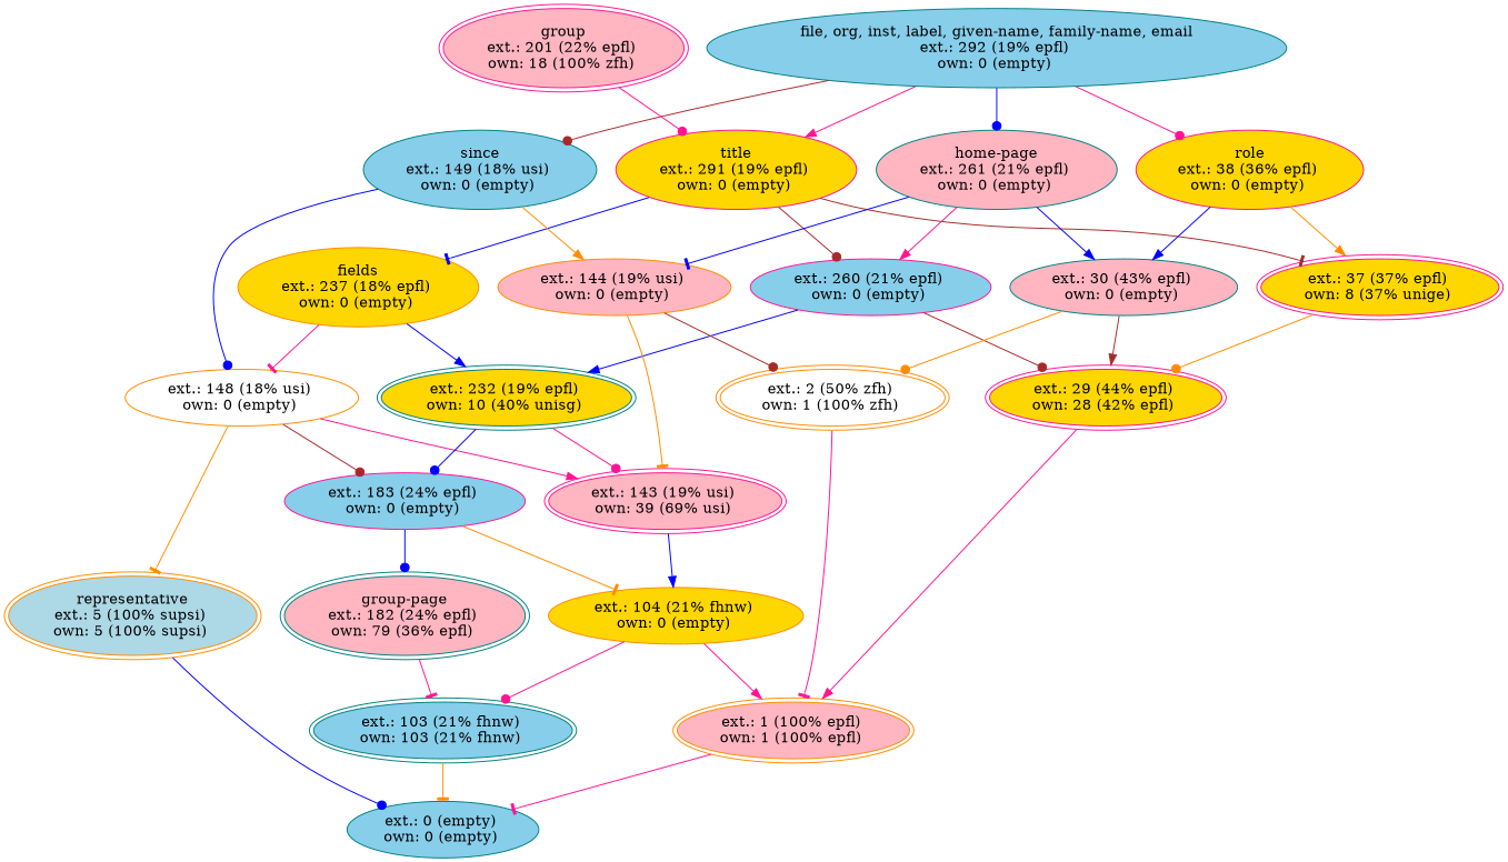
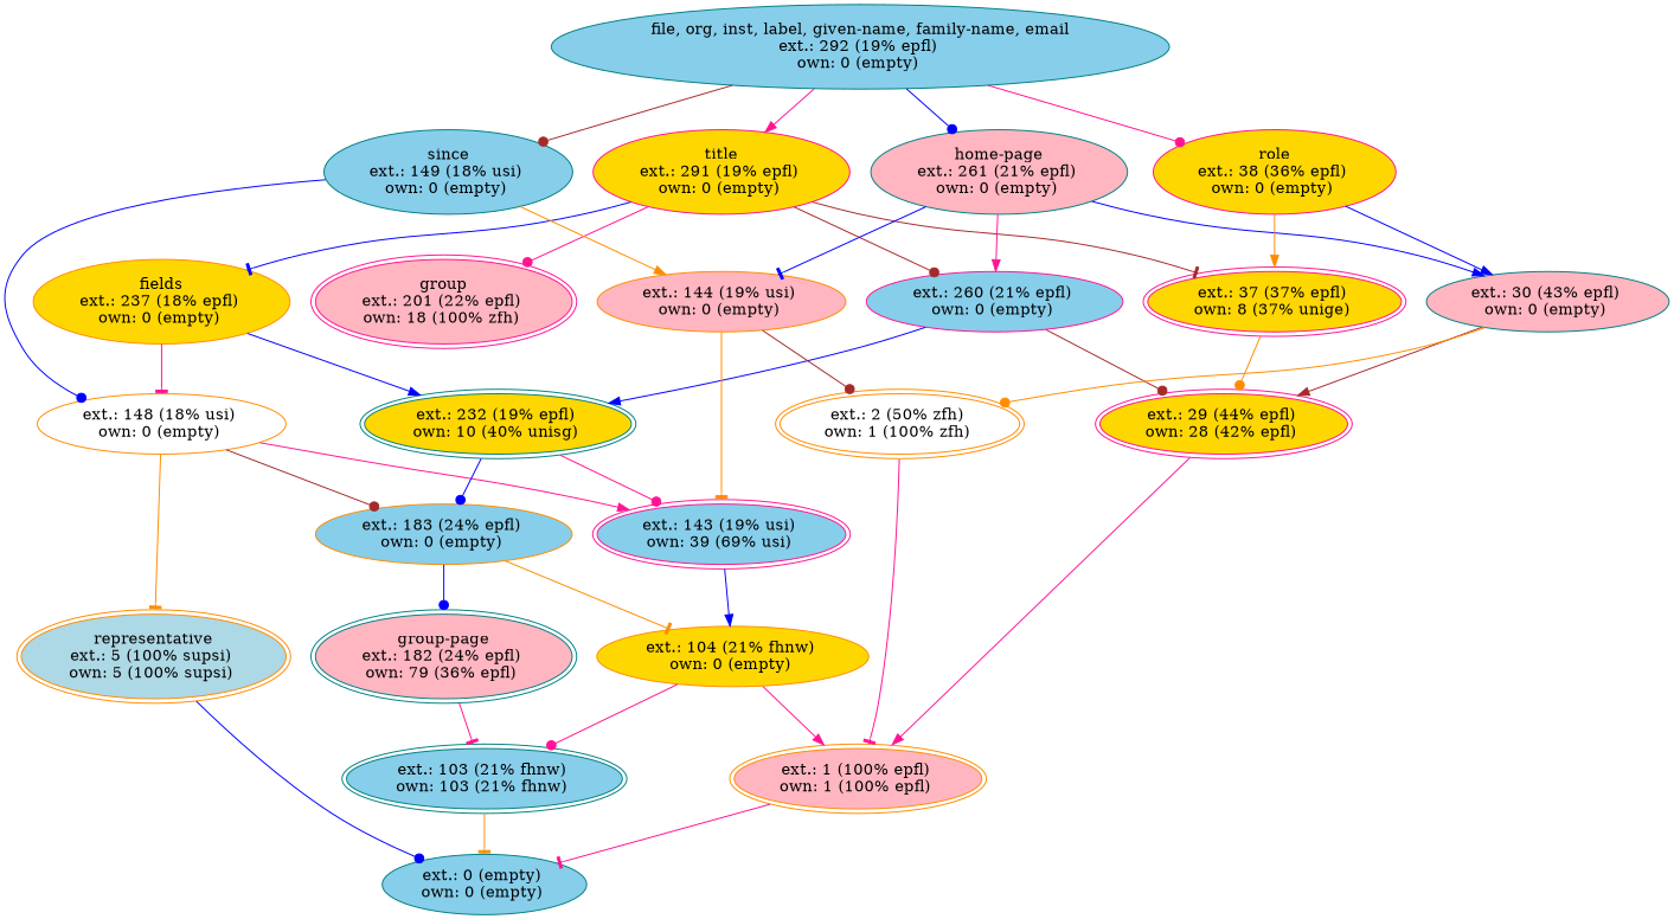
  digraph {
    node [color=teal fillcolor=skyblue style=filled]
    edge [arrowhead=dot color=deeppink]
    n1 [label="file, org, inst, label, given-name, family-name, email\next.: 292 (19% epfl) \nown: 0 (empty) "]
    n2 [color=deeppink fillcolor=gold label="title\next.: 291 (19% epfl) \nown: 0 (empty) "]
    n3 [fillcolor=lightpink label="home-page\next.: 261 (21% epfl) \nown: 0 (empty) "]
    n4 [color=deeppink fillcolor=gold label="role\next.: 38 (36% epfl) \nown: 0 (empty) "]
    n5 [label="since\next.: 149 (18% usi) \nown: 0 (empty) "]
    n6 [color=deeppink label="ext.: 260 (21% epfl) \nown: 0 (empty) "]
    n7 [color=deeppink fillcolor=gold label="ext.: 37 (37% epfl) \nown: 8 (37% unige) " peripheries=2]
    n8 [color=darkorange fillcolor=gold label="fields\next.: 237 (18% epfl) \nown: 0 (empty) "]
    n9 [color=deeppink fillcolor=lightpink label="group\next.: 201 (22% epfl) \nown: 18 (100% zfh) " peripheries=2]
    n10 [color=darkorange fillcolor=lightpink label="ext.: 144 (19% usi) \nown: 0 (empty) "]
    n11 [fillcolor=lightpink label="ext.: 30 (43% epfl) \nown: 0 (empty) "]
    n12 [color=darkorange fillcolor=white label="ext.: 148 (18% usi) \nown: 0 (empty) "]
    n13 [label="ext.: 103 (21% fhnw) \nown: 103 (21% fhnw) " peripheries=2]
    n14 [label="ext.: 0 (empty) \nown: 0 (empty) "]
    n15 [fillcolor=lightpink label="group-page\next.: 182 (24% epfl) \nown: 79 (36% epfl) " peripheries=2]
    n16 [color=darkorange fillcolor=gold label="ext.: 104 (21% fhnw) \nown: 0 (empty) "]
    n17 [color=darkorange fillcolor=lightpink label="ext.: 1 (100% epfl) \nown: 1 (100% epfl) " peripheries=2]
-   n18 [color=deeppink label="ext.: 183 (24% epfl) \nown: 0 (empty) "]
+   n18 [color=darkorange label="ext.: 183 (24% epfl) \nown: 0 (empty) "]
    n19 [color=deeppink fillcolor=gold label="ext.: 29 (44% epfl) \nown: 28 (42% epfl) " peripheries=2]
    n20 [fillcolor=gold label="ext.: 232 (19% epfl) \nown: 10 (40% unisg) " peripheries=2]
-   n21 [color=deeppink fillcolor=lightpink label="ext.: 143 (19% usi) \nown: 39 (69% usi) " peripheries=2]
+   n21 [color=deeppink label="ext.: 143 (19% usi) \nown: 39 (69% usi) " peripheries=2]
    n22 [color=darkorange fillcolor=lightblue label="representative\next.: 5 (100% supsi) \nown: 5 (100% supsi) " peripheries=2]
    n23 [color=darkorange fillcolor=white label="ext.: 2 (50% zfh) \nown: 1 (100% zfh) " peripheries=2]
    n1 -> n2 [arrowhead=normal]
    n1 -> n3 [color=blue]
    n1 -> n4
    n1 -> n5 [color=brown]
    n2 -> n6 [color=brown]
    n2 -> n7 [arrowhead=tee color=brown]
    n2 -> n8 [arrowhead=tee color=blue]
-   n9 -> n2
+   n2 -> n9
    n3 -> n6 [arrowhead=normal]
    n3 -> n10 [arrowhead=tee color=blue]
    n3 -> n11 [arrowhead=normal color=blue]
    n4 -> n7 [arrowhead=normal color=darkorange]
    n4 -> n11 [arrowhead=normal color=blue]
    n5 -> n10 [arrowhead=normal color=darkorange]
    n5 -> n12 [color=blue]
    n6 -> n19 [color=brown]
    n6 -> n20 [arrowhead=normal color=blue]
    n7 -> n19 [color=darkorange]
    n8 -> n12 [arrowhead=tee]
    n8 -> n20 [arrowhead=normal color=blue]
    n10 -> n21 [arrowhead=tee color=darkorange]
    n10 -> n23 [color=brown]
    n11 -> n19 [arrowhead=normal color=brown]
    n11 -> n23 [color=darkorange]
    n12 -> n18 [color=brown]
    n12 -> n21 [arrowhead=normal]
    n12 -> n22 [arrowhead=tee color=darkorange]
    n13 -> n14 [arrowhead=tee color=darkorange]
    n15 -> n13 [arrowhead=tee]
    n16 -> n13
    n16 -> n17 [arrowhead=normal]
    n17 -> n14 [arrowhead=tee]
    n18 -> n15 [color=blue]
    n18 -> n16 [arrowhead=tee color=darkorange]
    n19 -> n17 [arrowhead=normal]
    n20 -> n18 [color=blue]
    n20 -> n21
    n21 -> n16 [arrowhead=normal color=blue]
    n22 -> n14 [color=blue]
    n23 -> n17 [arrowhead=tee]
  }
